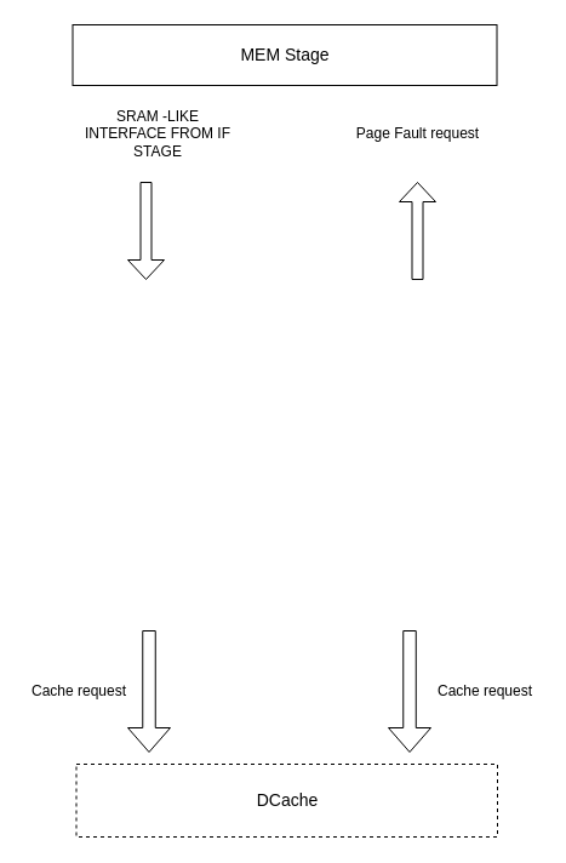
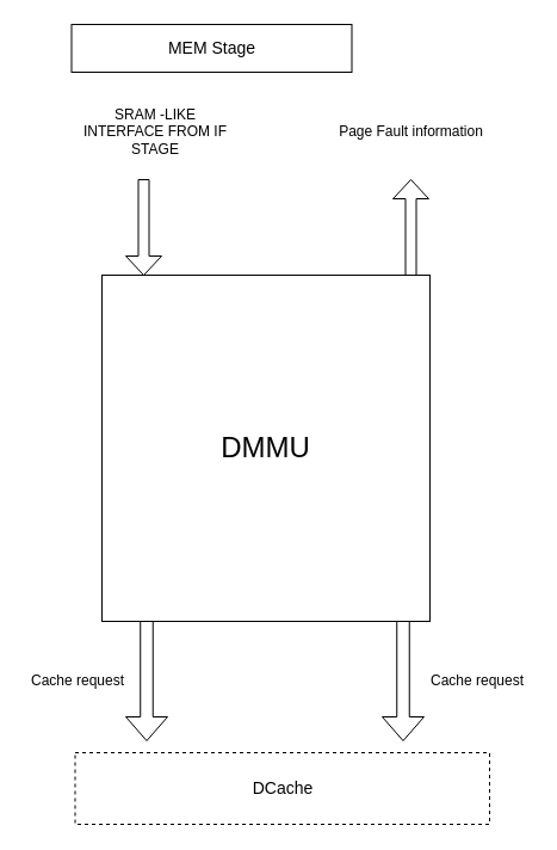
  <mxCell id="0" />
  <mxCell id="1" parent="0" />
+ <mxCell id="2" value="&lt;font style=&quot;font-size: 24px&quot;&gt;DMMU&lt;/font&gt;" style="rounded=0;whiteSpace=wrap;html=1;" parent="1" vertex="1"><mxGeometry x="85" y="230" width="275" height="290" as="geometry" /></mxCell>
  <mxCell id="3" value="" style="shape=singleArrow;direction=south;whiteSpace=wrap;html=1;" parent="1" vertex="1"><mxGeometry x="105" y="150" width="30" height="80" as="geometry" /></mxCell>
  <mxCell id="4" value="SRAM -LIKE INTERFACE FROM IF STAGE" style="text;html=1;strokeColor=none;fillColor=none;align=center;verticalAlign=middle;whiteSpace=wrap;rounded=0;" parent="1" vertex="1"><mxGeometry x="60" y="80" width="140" height="60" as="geometry" /></mxCell>
- <mxCell id="5" value="&lt;font style=&quot;font-size: 14px&quot;&gt;MEM Stage&lt;/font&gt;" style="rounded=0;whiteSpace=wrap;html=1;" parent="1" vertex="1"><mxGeometry x="59.5" y="20" width="350" height="50" as="geometry" /></mxCell>
+ <mxCell id="5" value="&lt;font style=&quot;font-size: 14px&quot;&gt;MEM Stage&lt;/font&gt;" style="rounded=0;whiteSpace=wrap;html=1;" parent="1" vertex="1"><mxGeometry x="59.5" y="20" width="235" height="40" as="geometry" /></mxCell>
  <mxCell id="6" value="" style="shape=singleArrow;direction=west;whiteSpace=wrap;html=1;rotation=90;" parent="1" vertex="1"><mxGeometry x="304" y="175" width="80" height="30" as="geometry" /></mxCell>
- <mxCell id="7" value="Page Fault request" style="text;html=1;strokeColor=none;fillColor=none;align=center;verticalAlign=middle;whiteSpace=wrap;rounded=0;" parent="1" vertex="1"><mxGeometry x="278.5" y="85" width="131" height="50" as="geometry" /></mxCell>
+ <mxCell id="7" value="Page Fault information" style="text;html=1;strokeColor=none;fillColor=none;align=center;verticalAlign=middle;whiteSpace=wrap;rounded=0;" parent="1" vertex="1"><mxGeometry x="278.5" y="85" width="131" height="50" as="geometry" /></mxCell>
  <mxCell id="8" value="&lt;font style=&quot;font-size: 14px&quot;&gt;DCache&lt;/font&gt;" style="rounded=0;whiteSpace=wrap;html=1;dashed=1;" parent="1" vertex="1"><mxGeometry x="62.5" y="630" width="347.5" height="60" as="geometry" /></mxCell>
  <mxCell id="9" value="" style="shape=singleArrow;direction=south;whiteSpace=wrap;html=1;" parent="1" vertex="1"><mxGeometry x="105" y="520" width="35" height="100" as="geometry" /></mxCell>
  <mxCell id="10" value="" style="shape=singleArrow;direction=south;whiteSpace=wrap;html=1;" parent="1" vertex="1"><mxGeometry x="320" y="520" width="35" height="100" as="geometry" /></mxCell>
  <mxCell id="11" value="Cache request" style="text;html=1;strokeColor=none;fillColor=none;align=center;verticalAlign=middle;whiteSpace=wrap;rounded=0;" parent="1" vertex="1"><mxGeometry x="20" y="550" width="90" height="40" as="geometry" /></mxCell>
  <mxCell id="12" value="Cache request" style="text;html=1;strokeColor=none;fillColor=none;align=center;verticalAlign=middle;whiteSpace=wrap;rounded=0;" parent="1" vertex="1"><mxGeometry x="355" y="550" width="90" height="40" as="geometry" /></mxCell>
